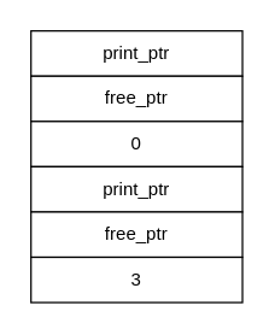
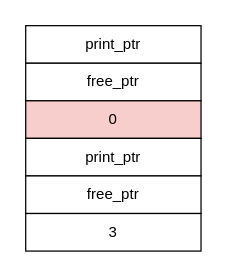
  <mxCell id="0" />
  <mxCell id="1" parent="0" />
  <mxCell id="2" value="print_ptr&lt;span style=&quot;white-space: pre&quot;&gt;&lt;br&gt;&lt;/span&gt;" style="rounded=0;whiteSpace=wrap;html=1;" parent="1" vertex="1"><mxGeometry x="20" y="20" width="140" height="30" as="geometry" /></mxCell>
  <mxCell id="3" value="free_ptr" style="rounded=0;whiteSpace=wrap;html=1;" parent="1" vertex="1"><mxGeometry x="20" y="50" width="140" height="30" as="geometry" /></mxCell>
- <mxCell id="4" value="0" style="rounded=0;whiteSpace=wrap;html=1;" parent="1" vertex="1"><mxGeometry x="20" y="80" width="140" height="30" as="geometry" /></mxCell>
+ <mxCell id="4" value="0" style="rounded=0;whiteSpace=wrap;html=1;fillColor=#f8cecc;" parent="1" vertex="1"><mxGeometry x="20" y="80" width="140" height="30" as="geometry" /></mxCell>
  <mxCell id="5" value="print_ptr&lt;span&gt;&lt;br&gt;&lt;/span&gt;" style="rounded=0;whiteSpace=wrap;html=1;" parent="1" vertex="1"><mxGeometry x="20" y="110" width="140" height="30" as="geometry" /></mxCell>
  <mxCell id="6" value="free_ptr" style="rounded=0;whiteSpace=wrap;html=1;" parent="1" vertex="1"><mxGeometry x="20" y="140" width="140" height="30" as="geometry" /></mxCell>
  <mxCell id="7" value="3" style="rounded=0;whiteSpace=wrap;html=1;" parent="1" vertex="1"><mxGeometry x="20" y="170" width="140" height="30" as="geometry" /></mxCell>
